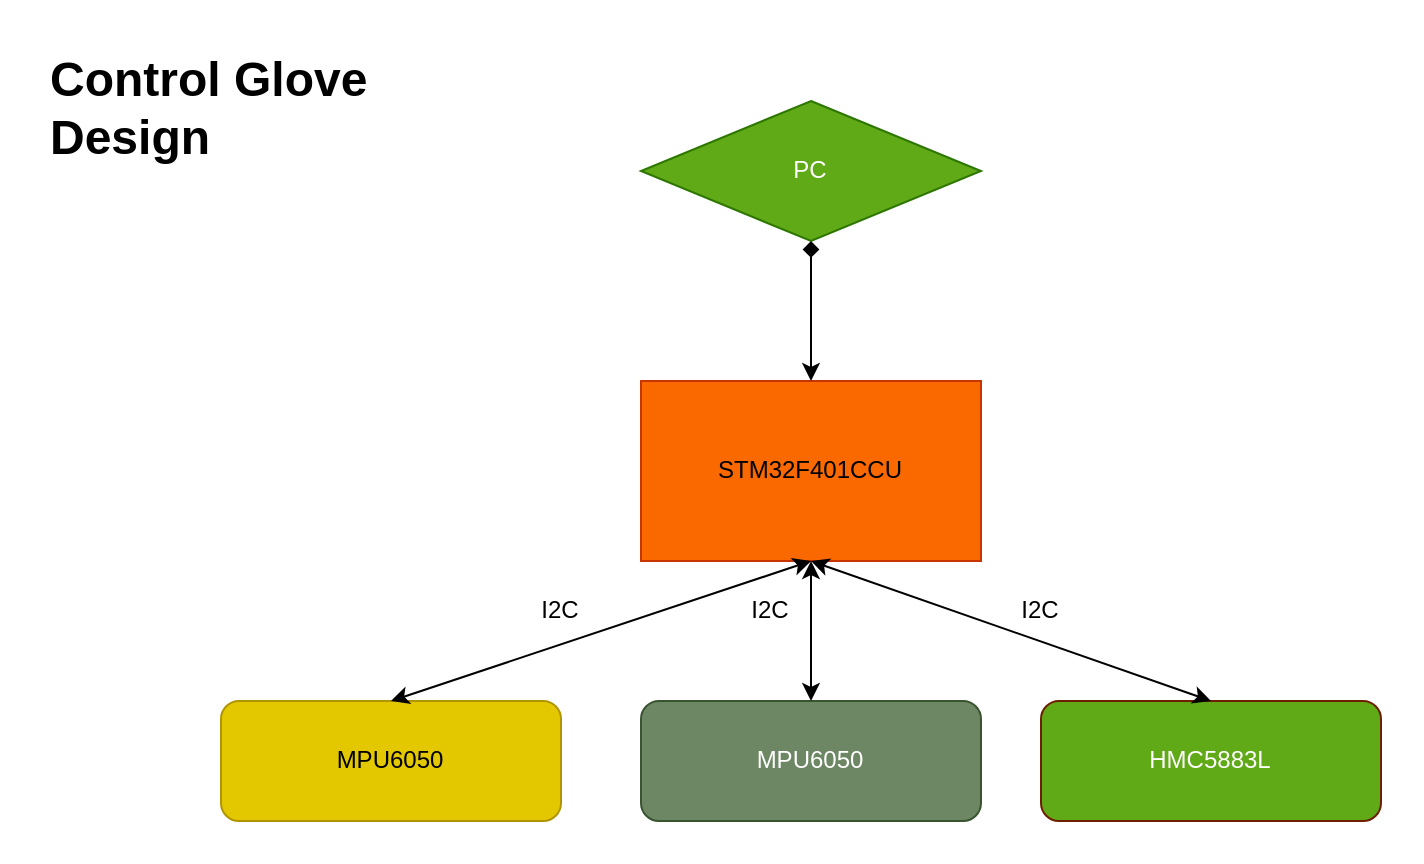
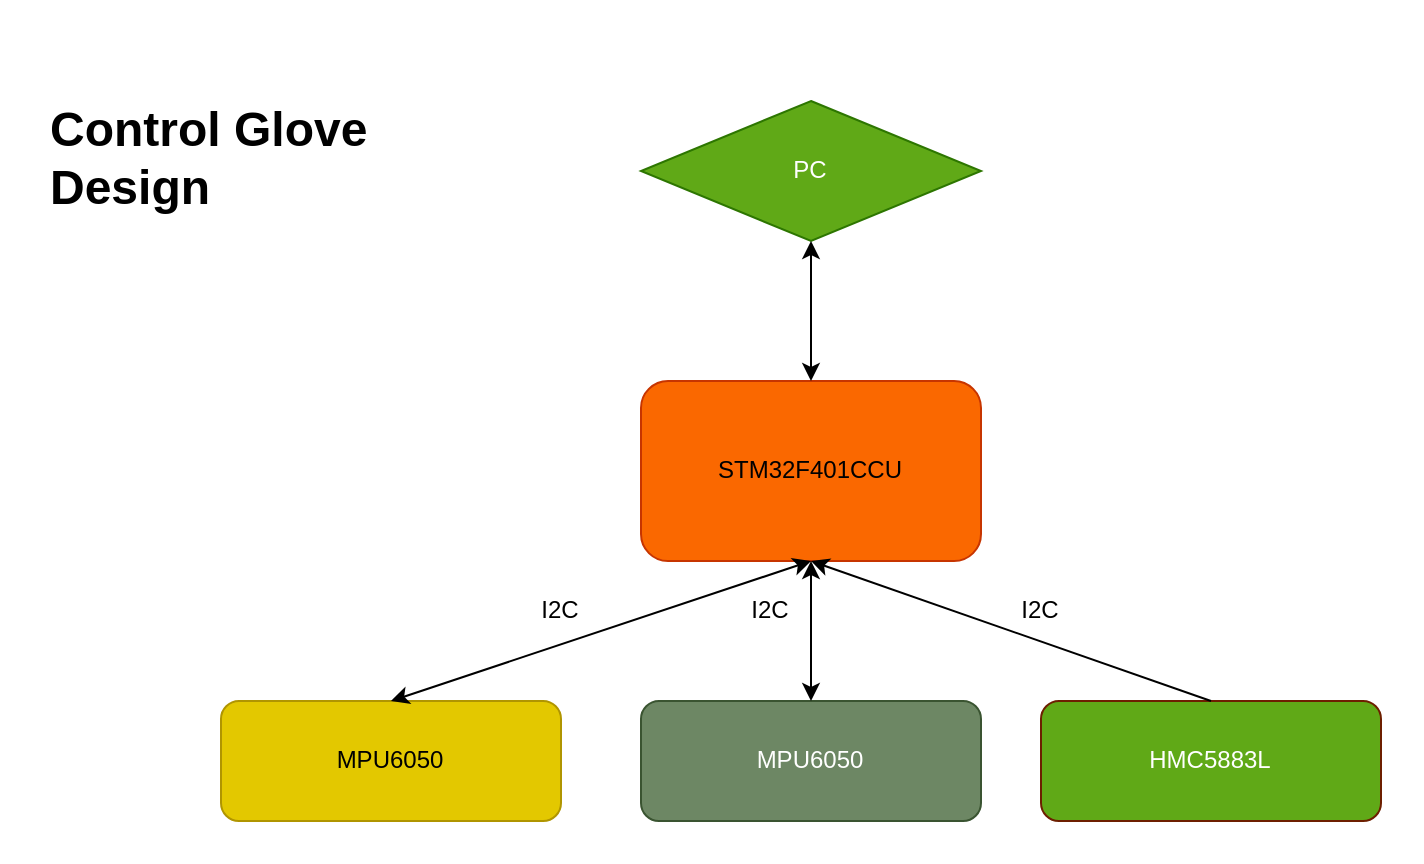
  <mxCell id="0" />
  <mxCell id="1" parent="0" />
- <mxCell id="2" value="&lt;h1&gt;&lt;span style=&quot;background-color: initial;&quot;&gt;Control Glove Design&lt;/span&gt;&lt;/h1&gt;&lt;h1&gt;&lt;br&gt;&lt;/h1&gt;" style="text;html=1;strokeColor=none;fillColor=none;spacing=5;spacingTop=-20;whiteSpace=wrap;overflow=hidden;rounded=0;" parent="1" vertex="1"><mxGeometry x="20" y="20" width="210" height="80" as="geometry" /></mxCell>
- <mxCell id="3" value="STM32F401CCU" style="whiteSpace=wrap;html=1;fillColor=#fa6800;fontColor=#000000;strokeColor=#C73500;rounded=0;" parent="1" vertex="1"><mxGeometry x="320" y="190" width="170" height="90" as="geometry" /></mxCell>
+ <mxCell id="2" value="&lt;h1&gt;&lt;span style=&quot;background-color: initial;&quot;&gt;Control Glove Design&lt;/span&gt;&lt;/h1&gt;&lt;h1&gt;&lt;br&gt;&lt;/h1&gt;" style="text;html=1;strokeColor=none;fillColor=none;spacing=5;spacingTop=-20;whiteSpace=wrap;overflow=hidden;rounded=0;" parent="1" vertex="1"><mxGeometry x="20" y="45" width="210" height="80" as="geometry" /></mxCell>
+ <mxCell id="3" value="STM32F401CCU" style="rounded=1;whiteSpace=wrap;html=1;fillColor=#fa6800;fontColor=#000000;strokeColor=#C73500;" parent="1" vertex="1"><mxGeometry x="320" y="190" width="170" height="90" as="geometry" /></mxCell>
  <mxCell id="4" value="MPU6050" style="rounded=1;whiteSpace=wrap;html=1;fillColor=#e3c800;fontColor=#000000;strokeColor=#B09500;" parent="1" vertex="1"><mxGeometry x="110" y="350" width="170" height="60" as="geometry" /></mxCell>
  <mxCell id="5" value="MPU6050" style="rounded=1;whiteSpace=wrap;html=1;fillColor=#6d8764;fontColor=#ffffff;strokeColor=#3A5431;" parent="1" vertex="1"><mxGeometry x="320" y="350" width="170" height="60" as="geometry" /></mxCell>
  <mxCell id="6" value="HMC5883L" style="rounded=1;whiteSpace=wrap;html=1;fillColor=#60a917;fontColor=#ffffff;strokeColor=#6D1F00;" parent="1" vertex="1"><mxGeometry x="520" y="350" width="170" height="60" as="geometry" /></mxCell>
  <mxCell id="7" value="" style="endArrow=classic;startArrow=classic;html=1;rounded=0;entryX=0.5;entryY=0;entryDx=0;entryDy=0;exitX=0.5;exitY=1;exitDx=0;exitDy=0;" parent="1" source="3" target="4" edge="1"><mxGeometry width="50" height="50" relative="1" as="geometry"><mxPoint x="390" y="290" as="sourcePoint" /><mxPoint x="440" y="240" as="targetPoint" /></mxGeometry></mxCell>
  <mxCell id="8" value="" style="endArrow=classic;startArrow=classic;html=1;rounded=0;entryX=0.5;entryY=0;entryDx=0;entryDy=0;exitX=0.5;exitY=1;exitDx=0;exitDy=0;" parent="1" source="3" target="5" edge="1"><mxGeometry width="50" height="50" relative="1" as="geometry"><mxPoint x="625" y="290" as="sourcePoint" /><mxPoint x="415" y="340" as="targetPoint" /></mxGeometry></mxCell>
- <mxCell id="9" value="" style="endArrow=classic;startArrow=classic;html=1;rounded=0;entryX=0.5;entryY=0;entryDx=0;entryDy=0;exitX=0.5;exitY=1;exitDx=0;exitDy=0;" parent="1" source="3" target="6" edge="1"><mxGeometry width="50" height="50" relative="1" as="geometry"><mxPoint x="415" y="310" as="sourcePoint" /><mxPoint x="415" y="360" as="targetPoint" /></mxGeometry></mxCell>
+ <mxCell id="9" value="" style="endArrow=none;startArrow=classic;html=1;rounded=0;entryX=0.5;entryY=0;entryDx=0;entryDy=0;exitX=0.5;exitY=1;exitDx=0;exitDy=0;" parent="1" source="3" target="6" edge="1"><mxGeometry width="50" height="50" relative="1" as="geometry"><mxPoint x="415" y="310" as="sourcePoint" /><mxPoint x="415" y="360" as="targetPoint" /></mxGeometry></mxCell>
  <mxCell id="10" value="PC" style="rhombus;whiteSpace=wrap;html=1;fillColor=#60a917;fontColor=#ffffff;strokeColor=#2D7600;" parent="1" vertex="1"><mxGeometry x="320" y="50" width="170" height="70" as="geometry" /></mxCell>
- <mxCell id="11" value="" style="endArrow=diamond;startArrow=classic;html=1;rounded=0;entryX=0.5;entryY=1;entryDx=0;entryDy=0;exitX=0.5;exitY=0;exitDx=0;exitDy=0;" parent="1" source="3" target="10" edge="1"><mxGeometry width="50" height="50" relative="1" as="geometry"><mxPoint x="400" y="250" as="sourcePoint" /><mxPoint x="450" y="200" as="targetPoint" /></mxGeometry></mxCell>
+ <mxCell id="11" value="" style="endArrow=classic;startArrow=classic;html=1;rounded=0;entryX=0.5;entryY=1;entryDx=0;entryDy=0;exitX=0.5;exitY=0;exitDx=0;exitDy=0;" parent="1" source="3" target="10" edge="1"><mxGeometry width="50" height="50" relative="1" as="geometry"><mxPoint x="400" y="250" as="sourcePoint" /><mxPoint x="450" y="200" as="targetPoint" /></mxGeometry></mxCell>
  <mxCell id="12" value="I2C" style="text;html=1;strokeColor=none;fillColor=none;align=center;verticalAlign=middle;whiteSpace=wrap;rounded=0;" parent="1" vertex="1"><mxGeometry x="250" y="290" width="60" height="30" as="geometry" /></mxCell>
  <mxCell id="13" value="I2C" style="text;html=1;strokeColor=none;fillColor=none;align=center;verticalAlign=middle;whiteSpace=wrap;rounded=0;" parent="1" vertex="1"><mxGeometry x="355" y="290" width="60" height="30" as="geometry" /></mxCell>
  <mxCell id="14" value="I2C" style="text;html=1;strokeColor=none;fillColor=none;align=center;verticalAlign=middle;whiteSpace=wrap;rounded=0;" parent="1" vertex="1"><mxGeometry x="490" y="290" width="60" height="30" as="geometry" /></mxCell>
